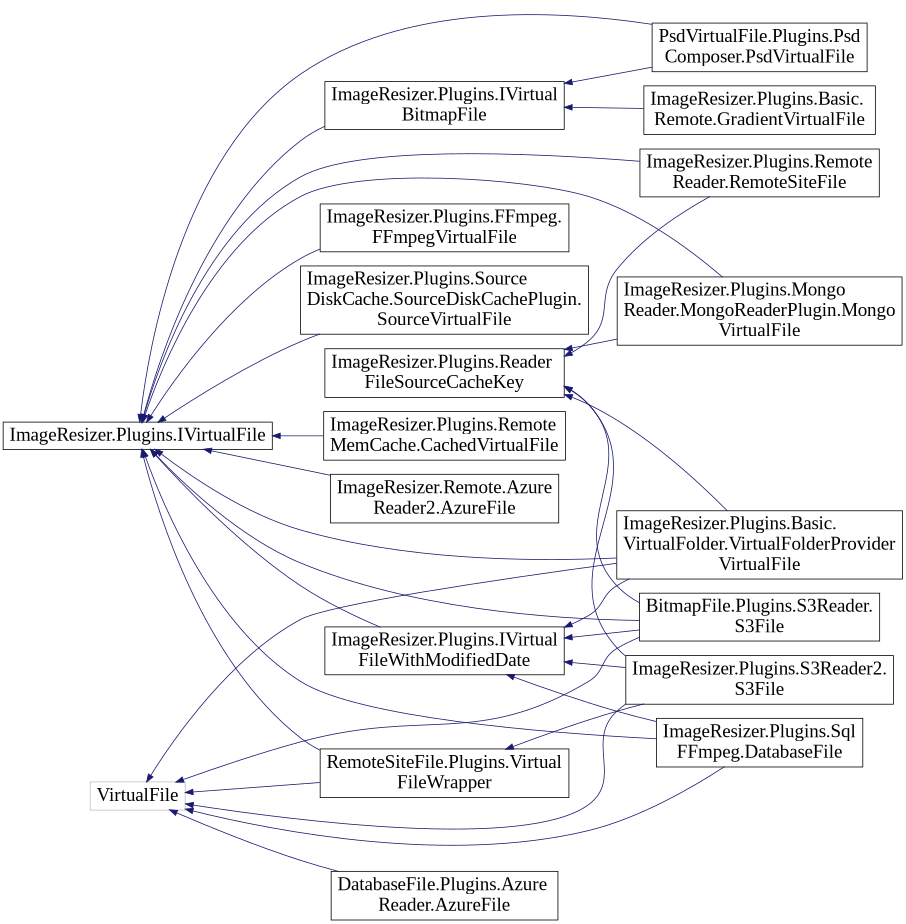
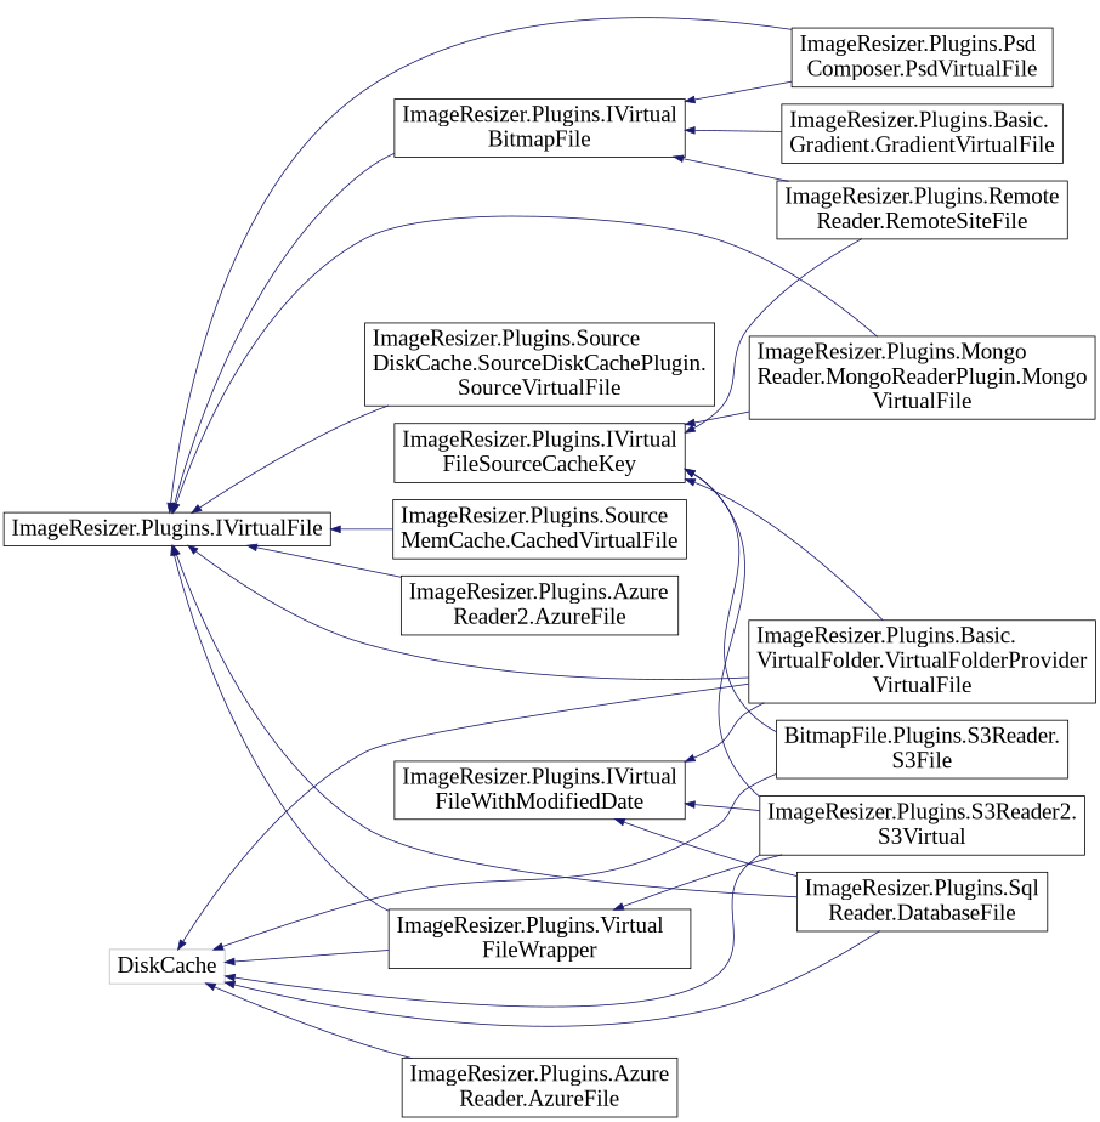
  digraph {
    fontname="Liberation Serif"
    rankdir=LR
    node [color=black fillcolor=white fontname="Liberation Serif" fontsize=24 shape=record style=filled]
    edge [color=midnightblue dir=back fontname="Liberation Serif" fontsize=24 labelfontname=Helvetica labelfontsize=24 style=solid]
    n1 [height=0.2 label="ImageResizer.Plugins.IVirtualFile" width=0.4]
-   n2 [height=0.2 label="ImageResizer.Remote.Azure\lReader2.AzureFile" width=0.4]
+   n2 [height=0.2 label="ImageResizer.Plugins.Azure\lReader2.AzureFile" width=0.4]
    n3 [height=0.2 label="ImageResizer.Plugins.Basic.\lVirtualFolder.VirtualFolderProvider\lVirtualFile" width=0.4]
-   n4 [height=0.2 label="ImageResizer.Plugins.FFmpeg.\lFFmpegVirtualFile" width=0.4]
    n5 [height=0.2 label="ImageResizer.Plugins.IVirtual\lBitmapFile" width=0.4]
-   n6 [height=0.2 label="PsdVirtualFile.Plugins.Psd\lComposer.PsdVirtualFile" width=0.4]
+   n6 [height=0.2 label="ImageResizer.Plugins.Psd\lComposer.PsdVirtualFile" width=0.4]
    n7 [height=0.2 label="ImageResizer.Plugins.IVirtual\lFileWithModifiedDate" width=0.4]
    n8 [height=0.2 label="BitmapFile.Plugins.S3Reader.\lS3File" width=0.4]
-   n9 [height=0.2 label="ImageResizer.Plugins.Sql\lFFmpeg.DatabaseFile" width=0.4]
+   n9 [height=0.2 label="ImageResizer.Plugins.Sql\lReader.DatabaseFile" width=0.4]
    n10 [height=0.2 label="ImageResizer.Plugins.Mongo\lReader.MongoReaderPlugin.Mongo\lVirtualFile" width=0.4]
    n11 [height=0.2 label="ImageResizer.Plugins.Remote\lReader.RemoteSiteFile" width=0.4]
    n12 [height=0.2 label="ImageResizer.Plugins.Source\lDiskCache.SourceDiskCachePlugin.\lSourceVirtualFile" width=0.4]
-   n13 [height=0.2 label="ImageResizer.Plugins.Remote\lMemCache.CachedVirtualFile" width=0.4]
-   n14 [height=0.2 label="RemoteSiteFile.Plugins.Virtual\lFileWrapper" width=0.4]
-   n15 [height=0.2 label="DatabaseFile.Plugins.Azure\lReader.AzureFile" width=0.4]
-   n16 [height=0.2 label="ImageResizer.Plugins.Basic.\lRemote.GradientVirtualFile" width=0.4]
-   n17 [height=0.2 label="ImageResizer.Plugins.S3Reader2.\lS3File" width=0.4]
-   n18 [height=0.2 label="ImageResizer.Plugins.Reader\lFileSourceCacheKey" width=0.4]
-   n19 [color=grey75 height=0.2 label=VirtualFile width=0.4]
+   n13 [height=0.2 label="ImageResizer.Plugins.Source\lMemCache.CachedVirtualFile" width=0.4]
+   n14 [height=0.2 label="ImageResizer.Plugins.Virtual\lFileWrapper" width=0.4]
+   n15 [height=0.2 label="ImageResizer.Plugins.Azure\lReader.AzureFile" width=0.4]
+   n16 [height=0.2 label="ImageResizer.Plugins.Basic.\lGradient.GradientVirtualFile" width=0.4]
+   n17 [height=0.2 label="ImageResizer.Plugins.S3Reader2.\lS3Virtual" width=0.4]
+   n18 [height=0.2 label="ImageResizer.Plugins.IVirtual\lFileSourceCacheKey" width=0.4]
+   n19 [color=grey75 height=0.2 label=DiskCache width=0.4]
    n1 -> n2
    n1 -> n3
-   n1 -> n4
    n1 -> n5
    n1 -> n6
-   n1 -> n7
-   n1 -> n8
    n1 -> n9
    n1 -> n10
-   n1 -> n11
+   n5 -> n11
    n1 -> n12
    n1 -> n13
    n1 -> n14
    n5 -> n6
    n5 -> n16
    n7 -> n3
-   n7 -> n8
    n7 -> n9
    n7 -> n17
    n14 -> n17
    n18 -> n3
    n18 -> n8
    n18 -> n10
    n18 -> n11
    n18 -> n17
    n19 -> n3
    n19 -> n8
    n19 -> n9
    n19 -> n14
    n19 -> n15
    n19 -> n17
  }
